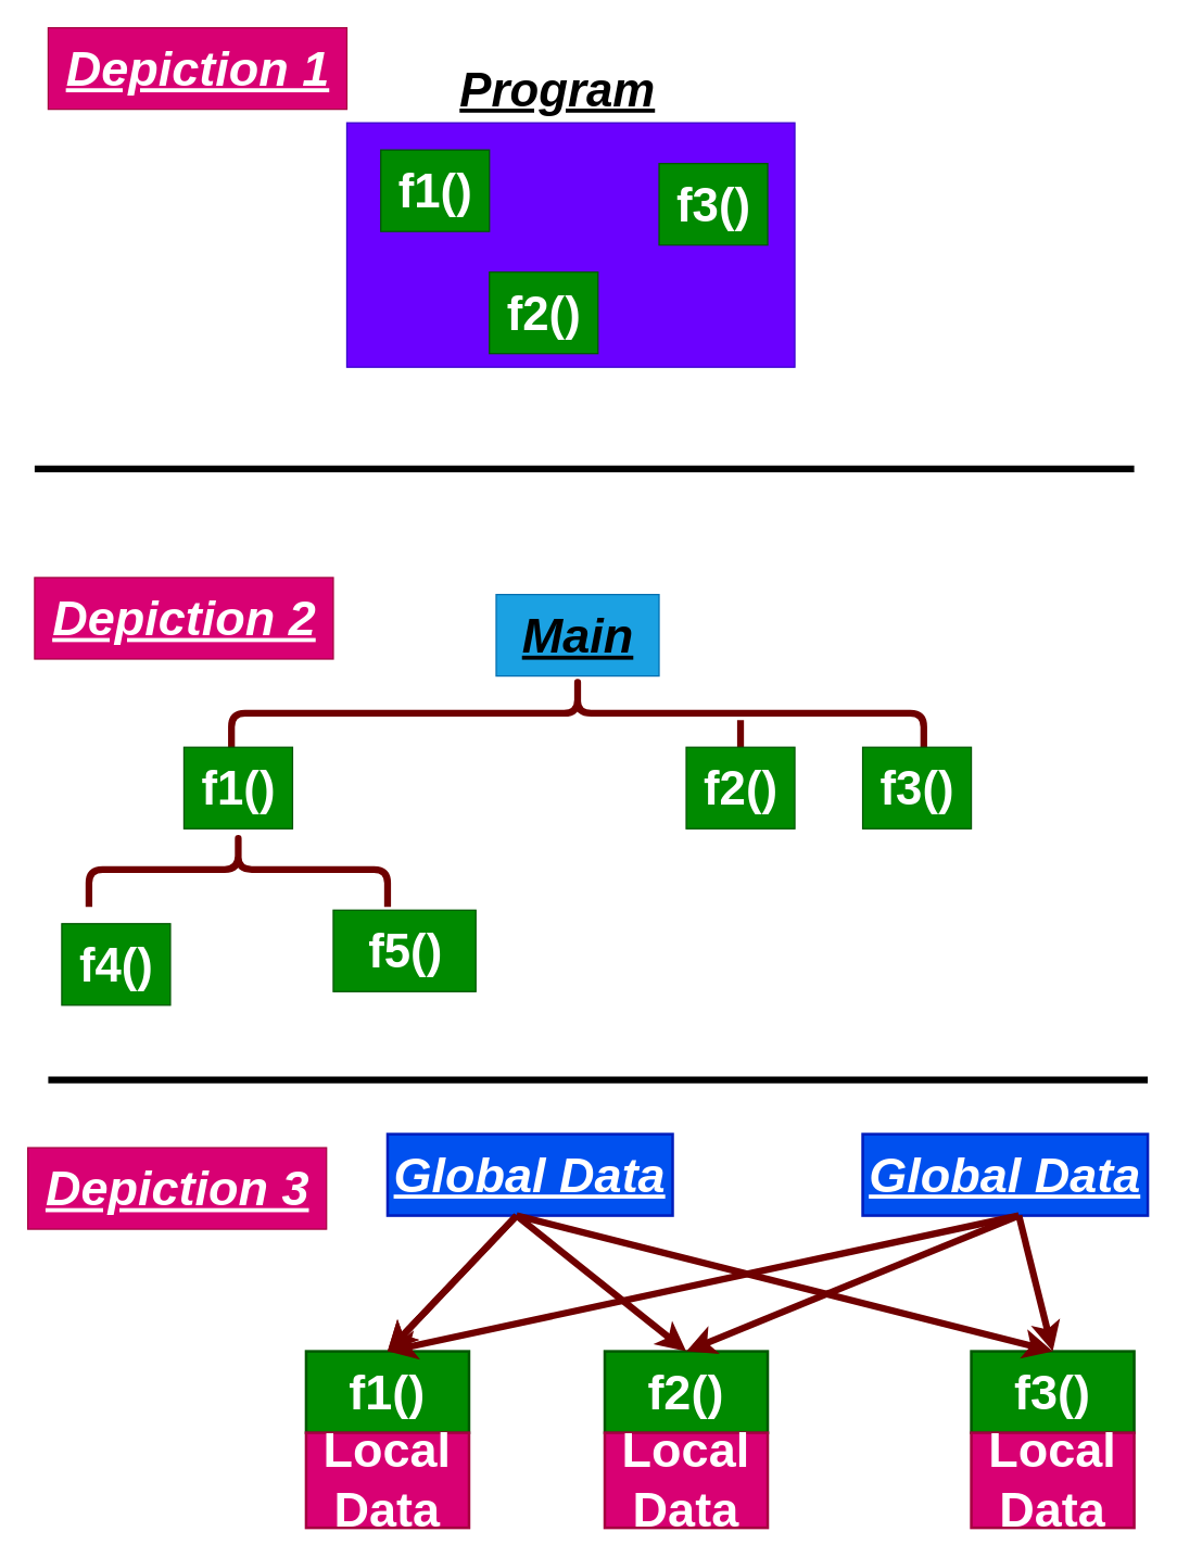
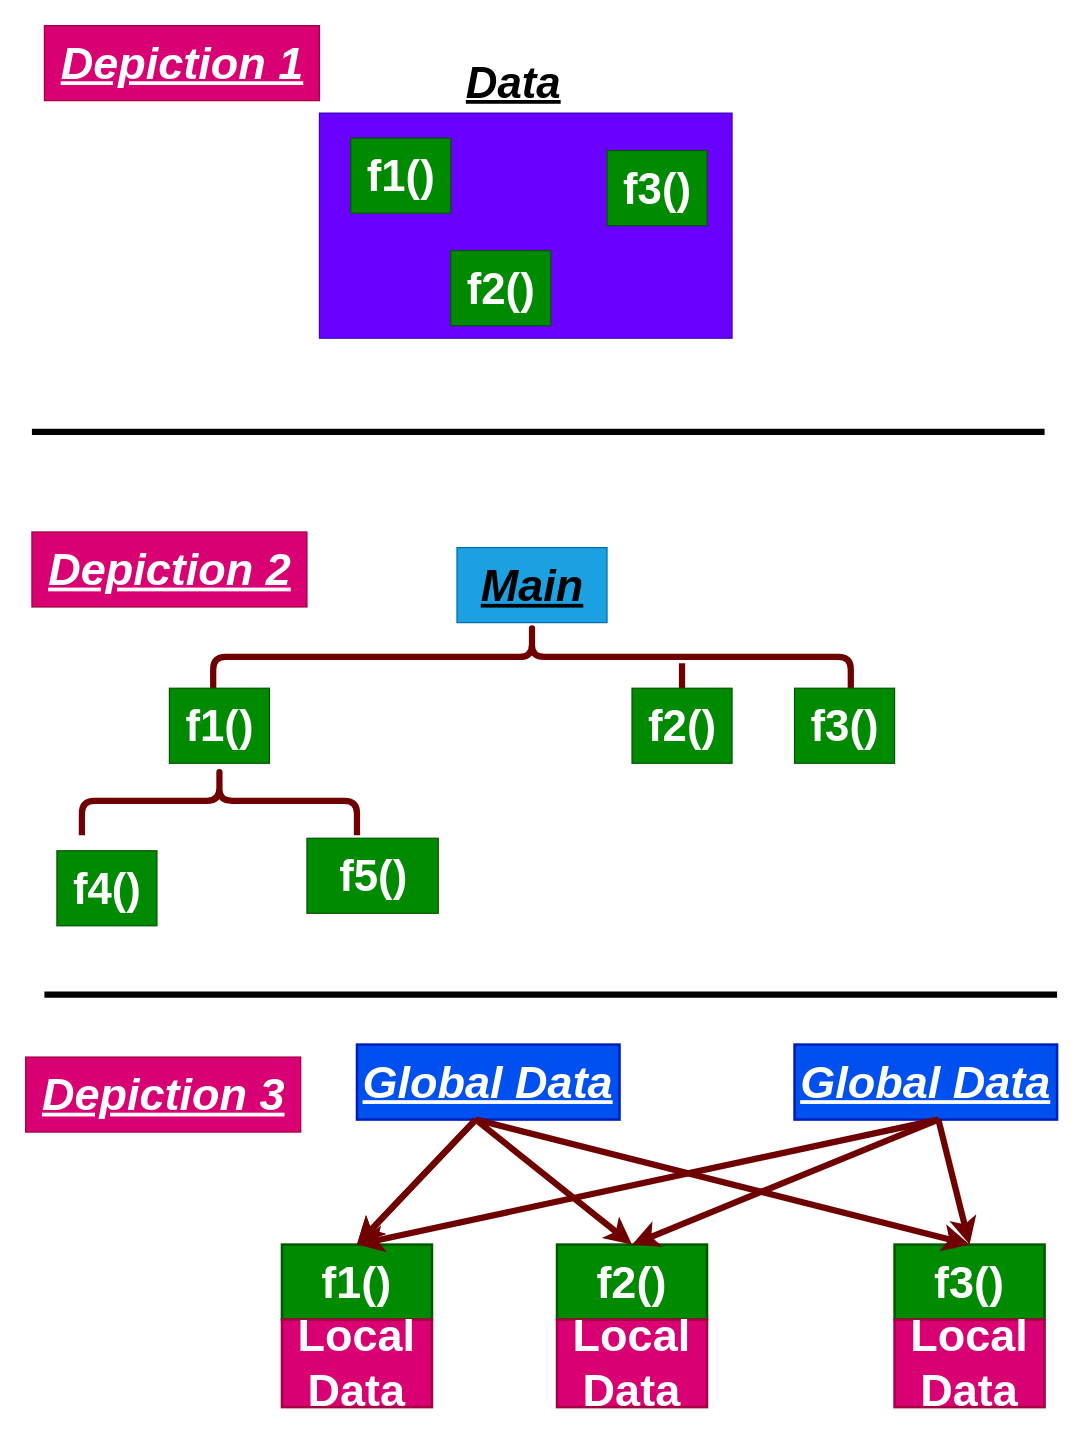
  <mxCell id="0" />
  <mxCell id="1" parent="0" />
  <mxCell id="2" value="" style="rounded=0;whiteSpace=wrap;html=1;fillColor=#6a00ff;strokeColor=#3700CC;fontColor=#ffffff;" vertex="1" parent="1"><mxGeometry x="255" y="90" width="330" height="180" as="geometry" /></mxCell>
- <mxCell id="3" value="&lt;font style=&quot;font-size: 35px;&quot;&gt;&lt;b&gt;&lt;i&gt;&lt;u&gt;Program&lt;/u&gt;&lt;/i&gt;&lt;/b&gt;&lt;/font&gt;" style="text;html=1;align=center;verticalAlign=middle;resizable=0;points=[];autosize=1;strokeColor=none;fillColor=none;" vertex="1" parent="1"><mxGeometry x="325" width="170" height="60" as="geometry" y="35" /></mxCell>
+ <mxCell id="3" value="&lt;font style=&quot;font-size: 35px;&quot;&gt;&lt;b&gt;&lt;i&gt;&lt;u&gt;Data&lt;/u&gt;&lt;/i&gt;&lt;/b&gt;&lt;/font&gt;" style="text;html=1;align=center;verticalAlign=middle;resizable=0;points=[];autosize=1;strokeColor=none;fillColor=none;" vertex="1" parent="1"><mxGeometry x="325" width="170" height="60" as="geometry" y="35" /></mxCell>
  <mxCell id="4" value="&lt;b&gt;f1()&lt;/b&gt;" style="text;html=1;align=center;verticalAlign=middle;resizable=0;points=[];autosize=1;strokeColor=#005700;fillColor=#008a00;fontSize=35;fontColor=#ffffff;" vertex="1" parent="1"><mxGeometry x="280" y="110" width="80" height="60" as="geometry" /></mxCell>
  <mxCell id="5" value="&lt;b&gt;f2()&lt;/b&gt;" style="text;html=1;align=center;verticalAlign=middle;resizable=0;points=[];autosize=1;strokeColor=#005700;fillColor=#008a00;fontSize=35;fontColor=#ffffff;" vertex="1" parent="1"><mxGeometry x="360" y="200" width="80" height="60" as="geometry" /></mxCell>
  <mxCell id="6" value="&lt;b&gt;f3()&lt;/b&gt;" style="text;html=1;align=center;verticalAlign=middle;resizable=0;points=[];autosize=1;strokeColor=#005700;fillColor=#008a00;fontSize=35;fontColor=#ffffff;" vertex="1" parent="1"><mxGeometry x="485" y="120" width="80" height="60" as="geometry" /></mxCell>
  <mxCell id="7" value="" style="rounded=0;whiteSpace=wrap;html=1;strokeWidth=1;fontSize=35;fillColor=#1ba1e2;fontColor=#ffffff;strokeColor=#006EAF;" vertex="1" parent="1"><mxGeometry x="365" y="437.5" width="120" height="60" as="geometry" /></mxCell>
  <mxCell id="8" value="&lt;b&gt;&lt;i&gt;&lt;u&gt;Main&lt;/u&gt;&lt;/i&gt;&lt;/b&gt;" style="text;html=1;align=center;verticalAlign=middle;resizable=0;points=[];autosize=1;fontSize=36;strokeWidth=1;" vertex="1" parent="1"><mxGeometry x="370" y="437.5" width="110" height="60" as="geometry" /></mxCell>
  <mxCell id="9" value="" style="shape=curlyBracket;whiteSpace=wrap;html=1;rounded=1;flipH=1;labelPosition=right;verticalLabelPosition=middle;align=left;verticalAlign=middle;strokeWidth=5;fontSize=36;rotation=-90;fillColor=#a20025;strokeColor=#6F0000;fontColor=#ffffff;" vertex="1" parent="1"><mxGeometry x="397.5" y="270" width="55" height="510" as="geometry" /></mxCell>
  <mxCell id="10" value="&lt;b&gt;f1()&lt;/b&gt;" style="text;html=1;align=center;verticalAlign=middle;resizable=0;points=[];autosize=1;strokeColor=#005700;fillColor=#008a00;fontSize=35;fontColor=#ffffff;" vertex="1" parent="1"><mxGeometry x="135" y="550" width="80" height="60" as="geometry" /></mxCell>
  <mxCell id="11" value="" style="endArrow=none;html=1;strokeWidth=5;fontSize=36;fontColor=#00CC00;fillColor=#a20025;strokeColor=#6F0000;" edge="1" parent="1"><mxGeometry width="50" height="50" relative="1" as="geometry"><mxPoint x="545" y="550" as="sourcePoint" /><mxPoint x="545" y="530" as="targetPoint" /></mxGeometry></mxCell>
  <mxCell id="12" value="&lt;b&gt;f2()&lt;/b&gt;" style="text;html=1;align=center;verticalAlign=middle;resizable=0;points=[];autosize=1;strokeColor=#005700;fillColor=#008a00;fontSize=35;fontColor=#ffffff;" vertex="1" parent="1"><mxGeometry x="505" y="550" width="80" height="60" as="geometry" /></mxCell>
  <mxCell id="13" value="&lt;b&gt;f3()&lt;/b&gt;" style="text;html=1;align=center;verticalAlign=middle;resizable=0;points=[];autosize=1;strokeColor=#005700;fillColor=#008a00;fontSize=35;fontColor=#ffffff;" vertex="1" parent="1"><mxGeometry x="635" y="550" width="80" height="60" as="geometry" /></mxCell>
  <mxCell id="14" value="" style="shape=curlyBracket;whiteSpace=wrap;html=1;rounded=1;flipH=1;labelPosition=right;verticalLabelPosition=middle;align=left;verticalAlign=middle;strokeWidth=5;fontSize=36;rotation=-90;fillColor=#a20025;strokeColor=#6F0000;fontColor=#ffffff;" vertex="1" parent="1"><mxGeometry x="147.5" y="530" width="55" height="220" as="geometry" /></mxCell>
  <mxCell id="15" value="&lt;b&gt;f4()&lt;/b&gt;" style="text;html=1;align=center;verticalAlign=middle;resizable=0;points=[];autosize=1;strokeColor=#005700;fillColor=#008a00;fontSize=35;fontColor=#ffffff;" vertex="1" parent="1"><mxGeometry x="45" y="680" width="80" height="60" as="geometry" /></mxCell>
  <mxCell id="16" value="&lt;b&gt;f5()&lt;/b&gt;" style="text;html=1;align=center;verticalAlign=middle;resizable=0;points=[];autosize=1;strokeColor=#005700;fillColor=#008a00;fontSize=35;fontColor=#ffffff;" vertex="1" parent="1"><mxGeometry x="245" y="670" width="105" height="60" as="geometry" /></mxCell>
  <mxCell id="17" value="&lt;b&gt;&lt;u&gt;&lt;i&gt;Depiction 1&lt;/i&gt;&lt;/u&gt;&lt;/b&gt;" style="text;html=1;align=center;verticalAlign=middle;resizable=0;points=[];autosize=1;strokeColor=#A50040;fillColor=#d80073;fontSize=36;fontColor=#ffffff;" vertex="1" parent="1"><mxGeometry x="35" y="20" width="220" height="60" as="geometry" /></mxCell>
  <mxCell id="18" value="&lt;b&gt;&lt;u&gt;&lt;i&gt;Depiction 2&lt;/i&gt;&lt;/u&gt;&lt;/b&gt;" style="text;html=1;align=center;verticalAlign=middle;resizable=0;points=[];autosize=1;strokeColor=#A50040;fillColor=#d80073;fontSize=36;fontColor=#ffffff;" vertex="1" parent="1"><mxGeometry x="25" y="425" width="220" height="60" as="geometry" /></mxCell>
  <mxCell id="19" value="&lt;b&gt;&lt;u&gt;&lt;i&gt;Depiction 3&lt;/i&gt;&lt;/u&gt;&lt;/b&gt;" style="text;html=1;align=center;verticalAlign=middle;resizable=0;points=[];autosize=1;strokeColor=#A50040;fillColor=#d80073;fontSize=36;fontColor=#ffffff;" vertex="1" parent="1"><mxGeometry x="20" y="845" width="220" height="60" as="geometry" /></mxCell>
  <mxCell id="20" value="&lt;b&gt;&lt;i&gt;&lt;u&gt;Global Data&lt;/u&gt;&lt;/i&gt;&lt;/b&gt;" style="rounded=0;whiteSpace=wrap;html=1;strokeWidth=2;fontSize=36;fontColor=#ffffff;fillColor=#0050ef;strokeColor=#001DBC;" vertex="1" parent="1"><mxGeometry x="285" y="835" width="210" height="60" as="geometry" /></mxCell>
  <mxCell id="21" value="&lt;b&gt;&lt;i&gt;&lt;u&gt;Global Data&lt;/u&gt;&lt;/i&gt;&lt;/b&gt;" style="rounded=0;whiteSpace=wrap;html=1;strokeWidth=2;fontSize=36;fontColor=#ffffff;fillColor=#0050ef;strokeColor=#001DBC;" vertex="1" parent="1"><mxGeometry x="635" y="835" width="210" height="60" as="geometry" /></mxCell>
  <mxCell id="22" value="&lt;b&gt;f1()&lt;/b&gt;" style="rounded=0;whiteSpace=wrap;html=1;strokeWidth=2;fontSize=36;fontColor=#ffffff;fillColor=#008a00;strokeColor=#005700;" vertex="1" parent="1"><mxGeometry x="225" y="995" width="120" height="60" as="geometry" /></mxCell>
  <mxCell id="23" value="&lt;b&gt;Local Data&lt;/b&gt;" style="rounded=0;whiteSpace=wrap;html=1;strokeWidth=2;fontSize=36;fontColor=#ffffff;fillColor=#d80073;strokeColor=#A50040;" vertex="1" parent="1"><mxGeometry x="225" y="1055" width="120" height="70" as="geometry" /></mxCell>
  <mxCell id="24" value="&lt;b&gt;f2()&lt;/b&gt;" style="rounded=0;whiteSpace=wrap;html=1;strokeWidth=2;fontSize=36;fontColor=#ffffff;fillColor=#008a00;strokeColor=#005700;" vertex="1" parent="1"><mxGeometry x="445" y="995" width="120" height="60" as="geometry" /></mxCell>
  <mxCell id="25" value="&lt;b&gt;Local Data&lt;/b&gt;" style="rounded=0;whiteSpace=wrap;html=1;strokeWidth=2;fontSize=36;fontColor=#ffffff;fillColor=#d80073;strokeColor=#A50040;" vertex="1" parent="1"><mxGeometry x="445" y="1055" width="120" height="70" as="geometry" /></mxCell>
  <mxCell id="26" value="&lt;b&gt;f3()&lt;/b&gt;" style="rounded=0;whiteSpace=wrap;html=1;strokeWidth=2;fontSize=36;fontColor=#ffffff;fillColor=#008a00;strokeColor=#005700;" vertex="1" parent="1"><mxGeometry x="715" y="995" width="120" height="60" as="geometry" /></mxCell>
  <mxCell id="27" value="&lt;b&gt;Local Data&lt;/b&gt;" style="rounded=0;whiteSpace=wrap;html=1;strokeWidth=2;fontSize=36;fontColor=#ffffff;fillColor=#d80073;strokeColor=#A50040;" vertex="1" parent="1"><mxGeometry x="715" y="1055" width="120" height="70" as="geometry" /></mxCell>
  <mxCell id="28" value="" style="endArrow=classic;html=1;strokeWidth=5;fontSize=36;fontColor=#00CC00;fillColor=#a20025;strokeColor=#6F0000;entryX=0.5;entryY=0;entryDx=0;entryDy=0;" edge="1" parent="1" target="22"><mxGeometry width="50" height="50" relative="1" as="geometry"><mxPoint x="380" y="895" as="sourcePoint" /><mxPoint x="280" y="965" as="targetPoint" /></mxGeometry></mxCell>
  <mxCell id="29" value="" style="endArrow=classic;html=1;strokeWidth=5;fontSize=36;fontColor=#00CC00;fillColor=#a20025;strokeColor=#6F0000;entryX=0.5;entryY=0;entryDx=0;entryDy=0;" edge="1" parent="1" target="24"><mxGeometry width="50" height="50" relative="1" as="geometry"><mxPoint x="380" y="895" as="sourcePoint" /><mxPoint x="285" y="995" as="targetPoint" /></mxGeometry></mxCell>
  <mxCell id="30" value="" style="endArrow=classic;html=1;strokeWidth=5;fontSize=36;fontColor=#00CC00;fillColor=#a20025;strokeColor=#6F0000;entryX=0.5;entryY=0;entryDx=0;entryDy=0;" edge="1" parent="1" target="26"><mxGeometry width="50" height="50" relative="1" as="geometry"><mxPoint x="380" y="895" as="sourcePoint" /><mxPoint x="285" y="995" as="targetPoint" /></mxGeometry></mxCell>
  <mxCell id="31" value="" style="endArrow=classic;html=1;strokeWidth=5;fontSize=36;fontColor=#00CC00;fillColor=#a20025;strokeColor=#6F0000;entryX=0.5;entryY=0;entryDx=0;entryDy=0;" edge="1" parent="1"><mxGeometry width="50" height="50" relative="1" as="geometry"><mxPoint x="380" y="895" as="sourcePoint" /><mxPoint x="285" y="995" as="targetPoint" /></mxGeometry></mxCell>
  <mxCell id="32" value="" style="endArrow=classic;html=1;strokeWidth=5;fontSize=36;fontColor=#00CC00;fillColor=#a20025;strokeColor=#6F0000;entryX=0.5;entryY=0;entryDx=0;entryDy=0;" edge="1" parent="1" target="26"><mxGeometry width="50" height="50" relative="1" as="geometry"><mxPoint x="750" y="895" as="sourcePoint" /><mxPoint x="655" y="995" as="targetPoint" /></mxGeometry></mxCell>
  <mxCell id="33" value="" style="endArrow=classic;html=1;strokeWidth=5;fontSize=36;fontColor=#00CC00;fillColor=#a20025;strokeColor=#6F0000;entryX=0.5;entryY=0;entryDx=0;entryDy=0;" edge="1" parent="1" target="24"><mxGeometry width="50" height="50" relative="1" as="geometry"><mxPoint x="750" y="895" as="sourcePoint" /><mxPoint x="655" y="995" as="targetPoint" /></mxGeometry></mxCell>
  <mxCell id="34" value="" style="endArrow=classic;html=1;strokeWidth=5;fontSize=36;fontColor=#00CC00;fillColor=#a20025;strokeColor=#6F0000;" edge="1" parent="1"><mxGeometry width="50" height="50" relative="1" as="geometry"><mxPoint x="750" y="895" as="sourcePoint" /><mxPoint x="285" y="995" as="targetPoint" /></mxGeometry></mxCell>
  <mxCell id="35" value="" style="endArrow=none;html=1;strokeWidth=5;fontSize=36;fontColor=#00CC00;" edge="1" parent="1"><mxGeometry width="50" height="50" relative="1" as="geometry"><mxPoint x="25" y="345" as="sourcePoint" /><mxPoint x="835" y="345" as="targetPoint" /></mxGeometry></mxCell>
  <mxCell id="36" value="" style="endArrow=none;html=1;strokeWidth=5;fontSize=36;fontColor=#00CC00;" edge="1" parent="1"><mxGeometry width="50" height="50" relative="1" as="geometry"><mxPoint x="35" y="795" as="sourcePoint" /><mxPoint x="845" y="795" as="targetPoint" /></mxGeometry></mxCell>
